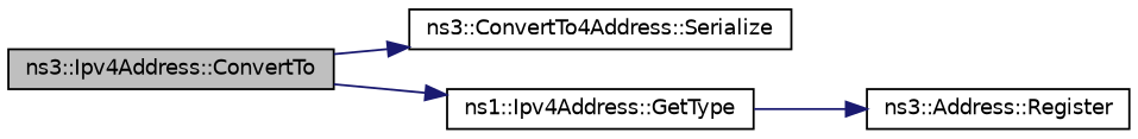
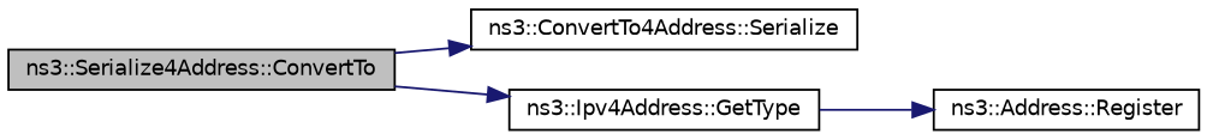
  digraph {
    rankdir=LR
    node [color=black fillcolor=white fontname=Helvetica fontsize=10 shape=record style=filled]
    edge [color=midnightblue fontname=Helvetica fontsize=10 labelfontname=Helvetica labelfontsize=10 style=solid]
-   n1 [fillcolor=grey75 fontcolor=black height=0.2 label="ns3::Ipv4Address::ConvertTo" width=0.4]
+   n1 [fillcolor=grey75 fontcolor=black height=0.2 label="ns3::Serialize4Address::ConvertTo" width=0.4]
    n2 [height=0.2 label="ns3::ConvertTo4Address::Serialize" width=0.4]
-   n3 [height=0.2 label="ns1::Ipv4Address::GetType" width=0.4]
+   n3 [height=0.2 label="ns3::Ipv4Address::GetType" width=0.4]
    n4 [height=0.2 label="ns3::Address::Register" width=0.4]
    n1 -> n2
    n1 -> n3
    n3 -> n4
  }
